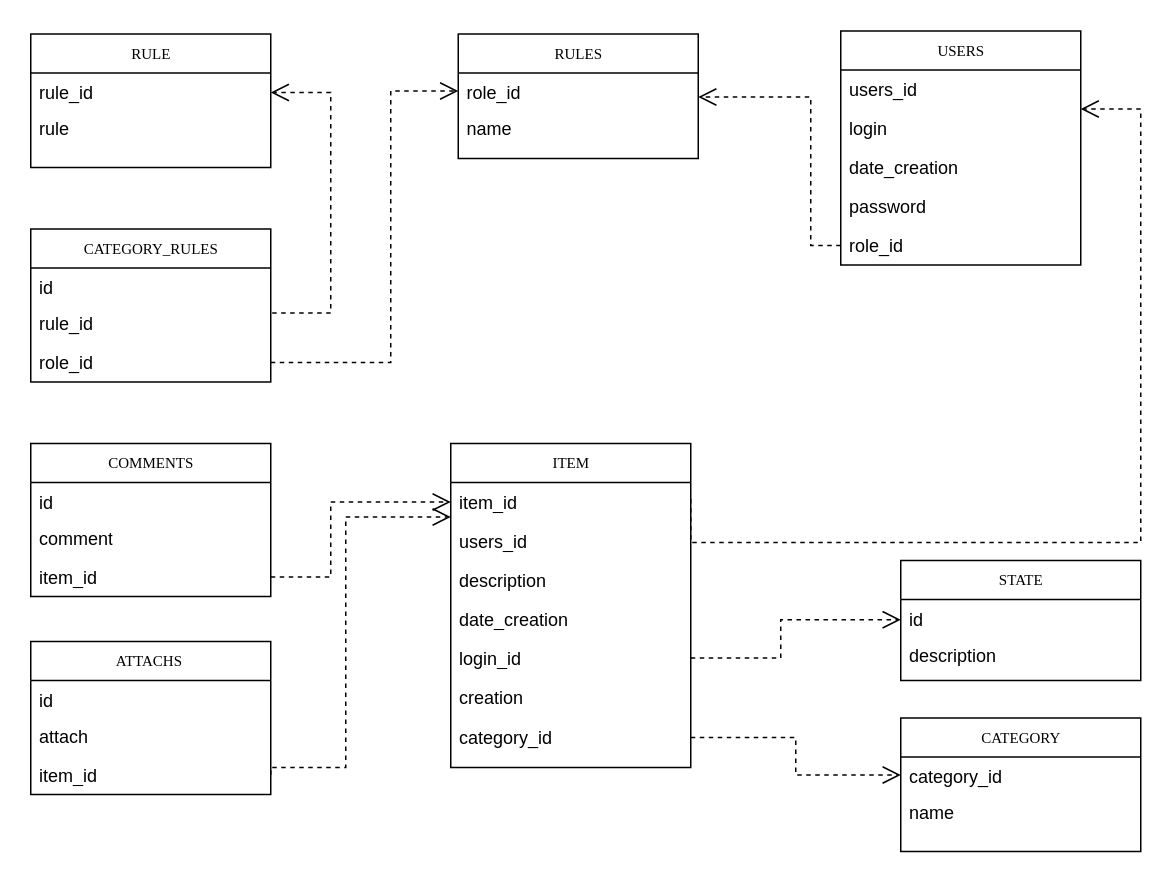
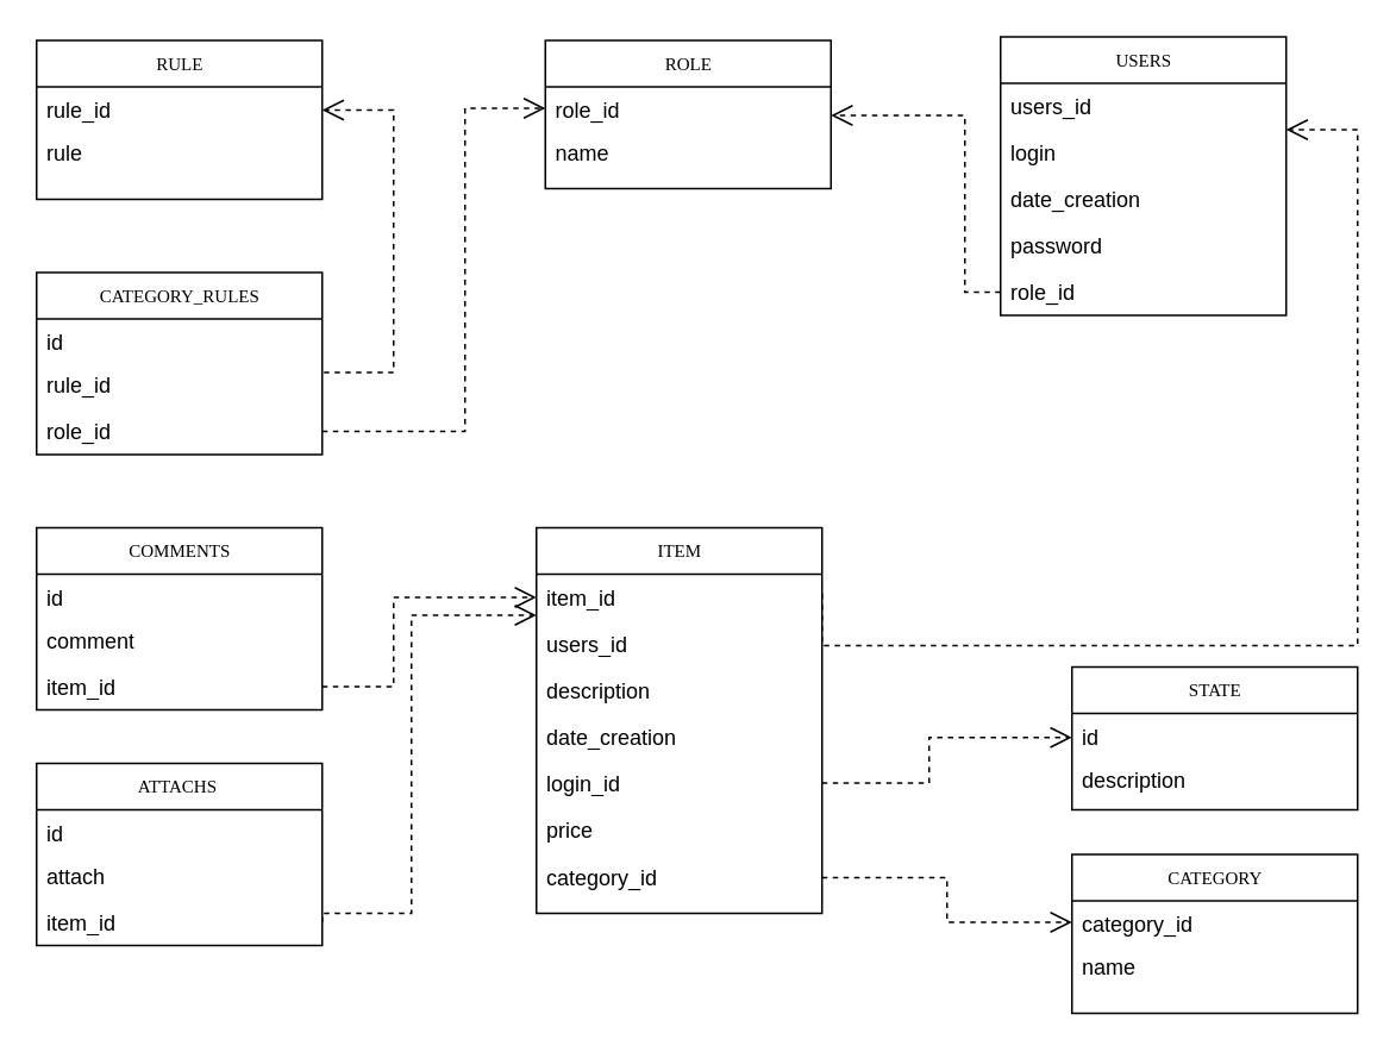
  <mxCell id="0" />
  <mxCell id="1" parent="0" />
  <mxCell id="2" value="USERS" style="swimlane;html=1;fontStyle=0;childLayout=stackLayout;horizontal=1;startSize=26;fillColor=none;horizontalStack=0;resizeParent=1;resizeLast=0;collapsible=1;marginBottom=0;swimlaneFillColor=#ffffff;rounded=0;shadow=0;comic=0;labelBackgroundColor=none;strokeColor=#000000;strokeWidth=1;fontFamily=Verdana;fontSize=10;fontColor=#000000;align=center;" parent="1" vertex="1"><mxGeometry x="560" y="20" width="160" height="156" as="geometry" /></mxCell>
  <mxCell id="3" value="users_id" style="text;html=1;strokeColor=none;fillColor=none;align=left;verticalAlign=top;spacingLeft=4;spacingRight=4;whiteSpace=wrap;overflow=hidden;rotatable=0;points=[[0,0.5],[1,0.5]];portConstraint=eastwest;" parent="2" vertex="1"><mxGeometry y="26" width="160" height="26" as="geometry" /></mxCell>
  <mxCell id="4" value="login" style="text;html=1;strokeColor=none;fillColor=none;align=left;verticalAlign=top;spacingLeft=4;spacingRight=4;whiteSpace=wrap;overflow=hidden;rotatable=0;points=[[0,0.5],[1,0.5]];portConstraint=eastwest;" parent="2" vertex="1"><mxGeometry y="52" width="160" height="26" as="geometry" /></mxCell>
  <mxCell id="5" value="date_creation" style="text;html=1;strokeColor=none;fillColor=none;align=left;verticalAlign=top;spacingLeft=4;spacingRight=4;whiteSpace=wrap;overflow=hidden;rotatable=0;points=[[0,0.5],[1,0.5]];portConstraint=eastwest;" vertex="1" parent="2"><mxGeometry y="78" width="160" height="26" as="geometry" /></mxCell>
  <mxCell id="6" value="password" style="text;html=1;strokeColor=none;fillColor=none;align=left;verticalAlign=top;spacingLeft=4;spacingRight=4;whiteSpace=wrap;overflow=hidden;rotatable=0;points=[[0,0.5],[1,0.5]];portConstraint=eastwest;" parent="2" vertex="1"><mxGeometry y="104" width="160" height="26" as="geometry" /></mxCell>
  <mxCell id="7" value="role_id" style="text;html=1;strokeColor=none;fillColor=none;align=left;verticalAlign=top;spacingLeft=4;spacingRight=4;whiteSpace=wrap;overflow=hidden;rotatable=0;points=[[0,0.5],[1,0.5]];portConstraint=eastwest;" parent="2" vertex="1"><mxGeometry y="130" width="160" height="26" as="geometry" /></mxCell>
- <mxCell id="8" value="RULES" style="swimlane;html=1;fontStyle=0;childLayout=stackLayout;horizontal=1;startSize=26;fillColor=none;horizontalStack=0;resizeParent=1;resizeLast=0;collapsible=1;marginBottom=0;swimlaneFillColor=#ffffff;rounded=0;shadow=0;comic=0;labelBackgroundColor=none;strokeColor=#000000;strokeWidth=1;fontFamily=Verdana;fontSize=10;fontColor=#000000;align=center;" parent="1" vertex="1"><mxGeometry x="305" y="22" width="160" height="83" as="geometry" /></mxCell>
+ <mxCell id="8" value="ROLE" style="swimlane;html=1;fontStyle=0;childLayout=stackLayout;horizontal=1;startSize=26;fillColor=none;horizontalStack=0;resizeParent=1;resizeLast=0;collapsible=1;marginBottom=0;swimlaneFillColor=#ffffff;rounded=0;shadow=0;comic=0;labelBackgroundColor=none;strokeColor=#000000;strokeWidth=1;fontFamily=Verdana;fontSize=10;fontColor=#000000;align=center;" parent="1" vertex="1"><mxGeometry x="305" y="22" width="160" height="83" as="geometry" /></mxCell>
  <mxCell id="9" value="role_id" style="text;html=1;strokeColor=none;fillColor=none;align=left;verticalAlign=top;spacingLeft=4;spacingRight=4;whiteSpace=wrap;overflow=hidden;rotatable=0;points=[[0,0.5],[1,0.5]];portConstraint=eastwest;" parent="8" vertex="1"><mxGeometry y="26" width="160" height="24" as="geometry" /></mxCell>
  <mxCell id="10" value="name" style="text;html=1;strokeColor=none;fillColor=none;align=left;verticalAlign=top;spacingLeft=4;spacingRight=4;whiteSpace=wrap;overflow=hidden;rotatable=0;points=[[0,0.5],[1,0.5]];portConstraint=eastwest;" parent="8" vertex="1"><mxGeometry y="50" width="160" height="26" as="geometry" /></mxCell>
  <mxCell id="11" style="edgeStyle=orthogonalEdgeStyle;rounded=0;html=1;dashed=1;labelBackgroundColor=none;startFill=0;endArrow=open;endFill=0;endSize=10;fontFamily=Verdana;fontSize=10;" parent="1" target="8" edge="1"><mxGeometry relative="1" as="geometry"><Array as="points"><mxPoint x="540" y="163" /><mxPoint x="540" y="64" /></Array><mxPoint x="560" y="163" as="sourcePoint" /></mxGeometry></mxCell>
  <mxCell id="12" style="edgeStyle=orthogonalEdgeStyle;rounded=0;html=1;dashed=1;labelBackgroundColor=none;startFill=0;endArrow=open;endFill=0;endSize=10;fontFamily=Verdana;fontSize=10;exitX=1;exitY=0.5;exitDx=0;exitDy=0;entryX=0;entryY=0.5;entryDx=0;entryDy=0;" parent="1" source="19" target="9" edge="1"><mxGeometry relative="1" as="geometry"><Array as="points"><mxPoint x="260" y="241" /><mxPoint x="260" y="60" /></Array><mxPoint x="190" y="231" as="sourcePoint" /><mxPoint x="520" y="82" as="targetPoint" /></mxGeometry></mxCell>
  <mxCell id="13" value="RULE" style="swimlane;html=1;fontStyle=0;childLayout=stackLayout;horizontal=1;startSize=26;fillColor=none;horizontalStack=0;resizeParent=1;resizeLast=0;collapsible=1;marginBottom=0;swimlaneFillColor=#ffffff;rounded=0;shadow=0;comic=0;labelBackgroundColor=none;strokeColor=#000000;strokeWidth=1;fontFamily=Verdana;fontSize=10;fontColor=#000000;align=center;" vertex="1" parent="1"><mxGeometry x="20" y="22" width="160" height="89" as="geometry" /></mxCell>
  <mxCell id="14" value="rule_id" style="text;html=1;strokeColor=none;fillColor=none;align=left;verticalAlign=top;spacingLeft=4;spacingRight=4;whiteSpace=wrap;overflow=hidden;rotatable=0;points=[[0,0.5],[1,0.5]];portConstraint=eastwest;" vertex="1" parent="13"><mxGeometry y="26" width="160" height="24" as="geometry" /></mxCell>
  <mxCell id="15" value="rule" style="text;html=1;strokeColor=none;fillColor=none;align=left;verticalAlign=top;spacingLeft=4;spacingRight=4;whiteSpace=wrap;overflow=hidden;rotatable=0;points=[[0,0.5],[1,0.5]];portConstraint=eastwest;" vertex="1" parent="13"><mxGeometry y="50" width="160" height="26" as="geometry" /></mxCell>
  <mxCell id="16" value="CATEGORY_RULES" style="swimlane;html=1;fontStyle=0;childLayout=stackLayout;horizontal=1;startSize=26;fillColor=none;horizontalStack=0;resizeParent=1;resizeLast=0;collapsible=1;marginBottom=0;swimlaneFillColor=#ffffff;rounded=0;shadow=0;comic=0;labelBackgroundColor=none;strokeColor=#000000;strokeWidth=1;fontFamily=Verdana;fontSize=10;fontColor=#000000;align=center;" vertex="1" parent="1"><mxGeometry x="20" y="152" width="160" height="102" as="geometry" /></mxCell>
  <mxCell id="17" value="id" style="text;html=1;strokeColor=none;fillColor=none;align=left;verticalAlign=top;spacingLeft=4;spacingRight=4;whiteSpace=wrap;overflow=hidden;rotatable=0;points=[[0,0.5],[1,0.5]];portConstraint=eastwest;" vertex="1" parent="16"><mxGeometry y="26" width="160" height="24" as="geometry" /></mxCell>
  <mxCell id="18" value="rule_id" style="text;html=1;strokeColor=none;fillColor=none;align=left;verticalAlign=top;spacingLeft=4;spacingRight=4;whiteSpace=wrap;overflow=hidden;rotatable=0;points=[[0,0.5],[1,0.5]];portConstraint=eastwest;" vertex="1" parent="16"><mxGeometry y="50" width="160" height="26" as="geometry" /></mxCell>
  <mxCell id="19" value="role_id" style="text;html=1;strokeColor=none;fillColor=none;align=left;verticalAlign=top;spacingLeft=4;spacingRight=4;whiteSpace=wrap;overflow=hidden;rotatable=0;points=[[0,0.5],[1,0.5]];portConstraint=eastwest;" vertex="1" parent="16"><mxGeometry y="76" width="160" height="26" as="geometry" /></mxCell>
  <mxCell id="20" style="edgeStyle=orthogonalEdgeStyle;rounded=0;html=1;dashed=1;labelBackgroundColor=none;startFill=0;endArrow=open;endFill=0;endSize=10;fontFamily=Verdana;fontSize=10;exitX=1.006;exitY=0.231;exitDx=0;exitDy=0;exitPerimeter=0;" edge="1" parent="1" source="18"><mxGeometry relative="1" as="geometry"><Array as="points"><mxPoint x="220" y="208" /><mxPoint x="220" y="61" /></Array><mxPoint x="240" y="201" as="sourcePoint" /><mxPoint x="180" y="61" as="targetPoint" /></mxGeometry></mxCell>
  <mxCell id="21" value="ITEM" style="swimlane;html=1;fontStyle=0;childLayout=stackLayout;horizontal=1;startSize=26;fillColor=none;horizontalStack=0;resizeParent=1;resizeLast=0;collapsible=1;marginBottom=0;swimlaneFillColor=#ffffff;rounded=0;shadow=0;comic=0;labelBackgroundColor=none;strokeColor=#000000;strokeWidth=1;fontFamily=Verdana;fontSize=10;fontColor=#000000;align=center;" vertex="1" parent="1"><mxGeometry x="300" y="295" width="160" height="216" as="geometry" /></mxCell>
  <mxCell id="22" value="item_id" style="text;html=1;strokeColor=none;fillColor=none;align=left;verticalAlign=top;spacingLeft=4;spacingRight=4;whiteSpace=wrap;overflow=hidden;rotatable=0;points=[[0,0.5],[1,0.5]];portConstraint=eastwest;" vertex="1" parent="21"><mxGeometry y="26" width="160" height="26" as="geometry" /></mxCell>
  <mxCell id="23" value="users_id" style="text;html=1;strokeColor=none;fillColor=none;align=left;verticalAlign=top;spacingLeft=4;spacingRight=4;whiteSpace=wrap;overflow=hidden;rotatable=0;points=[[0,0.5],[1,0.5]];portConstraint=eastwest;" vertex="1" parent="21"><mxGeometry y="52" width="160" height="26" as="geometry" /></mxCell>
  <mxCell id="24" value="description" style="text;html=1;strokeColor=none;fillColor=none;align=left;verticalAlign=top;spacingLeft=4;spacingRight=4;whiteSpace=wrap;overflow=hidden;rotatable=0;points=[[0,0.5],[1,0.5]];portConstraint=eastwest;" vertex="1" parent="21"><mxGeometry y="78" width="160" height="26" as="geometry" /></mxCell>
  <mxCell id="25" value="date_creation" style="text;html=1;strokeColor=none;fillColor=none;align=left;verticalAlign=top;spacingLeft=4;spacingRight=4;whiteSpace=wrap;overflow=hidden;rotatable=0;points=[[0,0.5],[1,0.5]];portConstraint=eastwest;" vertex="1" parent="21"><mxGeometry y="104" width="160" height="26" as="geometry" /></mxCell>
  <mxCell id="26" value="login_id" style="text;html=1;strokeColor=none;fillColor=none;align=left;verticalAlign=top;spacingLeft=4;spacingRight=4;whiteSpace=wrap;overflow=hidden;rotatable=0;points=[[0,0.5],[1,0.5]];portConstraint=eastwest;" vertex="1" parent="21"><mxGeometry y="130" width="160" height="26" as="geometry" /></mxCell>
- <mxCell id="27" value="creation" style="text;html=1;strokeColor=none;fillColor=none;align=left;verticalAlign=top;spacingLeft=4;spacingRight=4;whiteSpace=wrap;overflow=hidden;rotatable=0;points=[[0,0.5],[1,0.5]];portConstraint=eastwest;" vertex="1" parent="21"><mxGeometry y="156" width="160" height="26" as="geometry" /></mxCell>
+ <mxCell id="27" value="price" style="text;html=1;strokeColor=none;fillColor=none;align=left;verticalAlign=top;spacingLeft=4;spacingRight=4;whiteSpace=wrap;overflow=hidden;rotatable=0;points=[[0,0.5],[1,0.5]];portConstraint=eastwest;" vertex="1" parent="21"><mxGeometry y="156" width="160" height="26" as="geometry" /></mxCell>
  <mxCell id="28" style="edgeStyle=orthogonalEdgeStyle;rounded=0;html=1;dashed=1;labelBackgroundColor=none;startFill=0;endArrow=open;endFill=0;endSize=10;fontFamily=Verdana;fontSize=10;" edge="1" parent="1"><mxGeometry relative="1" as="geometry"><Array as="points"><mxPoint x="460" y="361" /><mxPoint x="760" y="361" /><mxPoint x="760" y="72" /></Array><mxPoint x="460" y="332" as="sourcePoint" /><mxPoint x="720" y="72" as="targetPoint" /></mxGeometry></mxCell>
  <mxCell id="29" value="category_id" style="text;html=1;strokeColor=none;fillColor=none;align=left;verticalAlign=top;spacingLeft=4;spacingRight=4;whiteSpace=wrap;overflow=hidden;rotatable=0;points=[[0,0.5],[1,0.5]];portConstraint=eastwest;" vertex="1" parent="1"><mxGeometry x="300" y="478" width="160" height="26" as="geometry" /></mxCell>
  <mxCell id="30" value="CATEGORY" style="swimlane;html=1;fontStyle=0;childLayout=stackLayout;horizontal=1;startSize=26;fillColor=none;horizontalStack=0;resizeParent=1;resizeLast=0;collapsible=1;marginBottom=0;swimlaneFillColor=#ffffff;rounded=0;shadow=0;comic=0;labelBackgroundColor=none;strokeColor=#000000;strokeWidth=1;fontFamily=Verdana;fontSize=10;fontColor=#000000;align=center;" vertex="1" parent="1"><mxGeometry x="600" y="478" width="160" height="89" as="geometry" /></mxCell>
  <mxCell id="31" value="category_id" style="text;html=1;strokeColor=none;fillColor=none;align=left;verticalAlign=top;spacingLeft=4;spacingRight=4;whiteSpace=wrap;overflow=hidden;rotatable=0;points=[[0,0.5],[1,0.5]];portConstraint=eastwest;" vertex="1" parent="30"><mxGeometry y="26" width="160" height="24" as="geometry" /></mxCell>
  <mxCell id="32" value="name" style="text;html=1;strokeColor=none;fillColor=none;align=left;verticalAlign=top;spacingLeft=4;spacingRight=4;whiteSpace=wrap;overflow=hidden;rotatable=0;points=[[0,0.5],[1,0.5]];portConstraint=eastwest;" vertex="1" parent="30"><mxGeometry y="50" width="160" height="26" as="geometry" /></mxCell>
  <mxCell id="33" value="COMMENTS" style="swimlane;html=1;fontStyle=0;childLayout=stackLayout;horizontal=1;startSize=26;fillColor=none;horizontalStack=0;resizeParent=1;resizeLast=0;collapsible=1;marginBottom=0;swimlaneFillColor=#ffffff;rounded=0;shadow=0;comic=0;labelBackgroundColor=none;strokeColor=#000000;strokeWidth=1;fontFamily=Verdana;fontSize=10;fontColor=#000000;align=center;" vertex="1" parent="1"><mxGeometry x="20" y="295" width="160" height="102" as="geometry" /></mxCell>
  <mxCell id="34" value="id" style="text;html=1;strokeColor=none;fillColor=none;align=left;verticalAlign=top;spacingLeft=4;spacingRight=4;whiteSpace=wrap;overflow=hidden;rotatable=0;points=[[0,0.5],[1,0.5]];portConstraint=eastwest;" vertex="1" parent="33"><mxGeometry y="26" width="160" height="24" as="geometry" /></mxCell>
  <mxCell id="35" value="comment" style="text;html=1;strokeColor=none;fillColor=none;align=left;verticalAlign=top;spacingLeft=4;spacingRight=4;whiteSpace=wrap;overflow=hidden;rotatable=0;points=[[0,0.5],[1,0.5]];portConstraint=eastwest;" vertex="1" parent="33"><mxGeometry y="50" width="160" height="26" as="geometry" /></mxCell>
  <mxCell id="36" value="item_id" style="text;html=1;strokeColor=none;fillColor=none;align=left;verticalAlign=top;spacingLeft=4;spacingRight=4;whiteSpace=wrap;overflow=hidden;rotatable=0;points=[[0,0.5],[1,0.5]];portConstraint=eastwest;" vertex="1" parent="33"><mxGeometry y="76" width="160" height="26" as="geometry" /></mxCell>
  <mxCell id="37" style="edgeStyle=orthogonalEdgeStyle;rounded=0;html=1;dashed=1;labelBackgroundColor=none;startFill=0;endArrow=open;endFill=0;endSize=10;fontFamily=Verdana;fontSize=10;exitX=1;exitY=0.5;exitDx=0;exitDy=0;entryX=0;entryY=0.5;entryDx=0;entryDy=0;" edge="1" parent="1" source="36" target="22"><mxGeometry relative="1" as="geometry"><Array as="points"><mxPoint x="220" y="384" /><mxPoint x="220" y="334" /></Array><mxPoint x="181" y="337" as="sourcePoint" /><mxPoint x="180" y="190" as="targetPoint" /></mxGeometry></mxCell>
  <mxCell id="38" value="&lt;span&gt;ATTACHS&amp;nbsp;&lt;/span&gt;" style="swimlane;html=1;fontStyle=0;childLayout=stackLayout;horizontal=1;startSize=26;fillColor=none;horizontalStack=0;resizeParent=1;resizeLast=0;collapsible=1;marginBottom=0;swimlaneFillColor=#ffffff;rounded=0;shadow=0;comic=0;labelBackgroundColor=none;strokeColor=#000000;strokeWidth=1;fontFamily=Verdana;fontSize=10;fontColor=#000000;align=center;" vertex="1" parent="1"><mxGeometry x="20" y="427" width="160" height="102" as="geometry" /></mxCell>
  <mxCell id="39" value="id" style="text;html=1;strokeColor=none;fillColor=none;align=left;verticalAlign=top;spacingLeft=4;spacingRight=4;whiteSpace=wrap;overflow=hidden;rotatable=0;points=[[0,0.5],[1,0.5]];portConstraint=eastwest;" vertex="1" parent="38"><mxGeometry y="26" width="160" height="24" as="geometry" /></mxCell>
  <mxCell id="40" value="attach" style="text;html=1;strokeColor=none;fillColor=none;align=left;verticalAlign=top;spacingLeft=4;spacingRight=4;whiteSpace=wrap;overflow=hidden;rotatable=0;points=[[0,0.5],[1,0.5]];portConstraint=eastwest;" vertex="1" parent="38"><mxGeometry y="50" width="160" height="26" as="geometry" /></mxCell>
  <mxCell id="41" value="item_id" style="text;html=1;strokeColor=none;fillColor=none;align=left;verticalAlign=top;spacingLeft=4;spacingRight=4;whiteSpace=wrap;overflow=hidden;rotatable=0;points=[[0,0.5],[1,0.5]];portConstraint=eastwest;" vertex="1" parent="38"><mxGeometry y="76" width="160" height="26" as="geometry" /></mxCell>
  <mxCell id="42" style="edgeStyle=orthogonalEdgeStyle;rounded=0;html=1;dashed=1;labelBackgroundColor=none;startFill=0;endArrow=open;endFill=0;endSize=10;fontFamily=Verdana;fontSize=10;exitX=1;exitY=0.5;exitDx=0;exitDy=0;" edge="1" parent="1" source="41"><mxGeometry relative="1" as="geometry"><Array as="points"><mxPoint x="180" y="511" /><mxPoint x="230" y="511" /><mxPoint x="230" y="344" /></Array><mxPoint x="190" y="394" as="sourcePoint" /><mxPoint x="300" y="344" as="targetPoint" /></mxGeometry></mxCell>
  <mxCell id="43" value="STATE" style="swimlane;html=1;fontStyle=0;childLayout=stackLayout;horizontal=1;startSize=26;fillColor=none;horizontalStack=0;resizeParent=1;resizeLast=0;collapsible=1;marginBottom=0;swimlaneFillColor=#ffffff;rounded=0;shadow=0;comic=0;labelBackgroundColor=none;strokeColor=#000000;strokeWidth=1;fontFamily=Verdana;fontSize=10;fontColor=#000000;align=center;" vertex="1" parent="1"><mxGeometry x="600" y="373" width="160" height="80" as="geometry" /></mxCell>
  <mxCell id="44" value="id" style="text;html=1;strokeColor=none;fillColor=none;align=left;verticalAlign=top;spacingLeft=4;spacingRight=4;whiteSpace=wrap;overflow=hidden;rotatable=0;points=[[0,0.5],[1,0.5]];portConstraint=eastwest;" vertex="1" parent="43"><mxGeometry y="26" width="160" height="24" as="geometry" /></mxCell>
  <mxCell id="45" value="description" style="text;html=1;strokeColor=none;fillColor=none;align=left;verticalAlign=top;spacingLeft=4;spacingRight=4;whiteSpace=wrap;overflow=hidden;rotatable=0;points=[[0,0.5],[1,0.5]];portConstraint=eastwest;" vertex="1" parent="43"><mxGeometry y="50" width="160" height="26" as="geometry" /></mxCell>
  <mxCell id="46" style="edgeStyle=orthogonalEdgeStyle;rounded=0;html=1;dashed=1;labelBackgroundColor=none;startFill=0;endArrow=open;endFill=0;endSize=10;fontFamily=Verdana;fontSize=10;exitX=1;exitY=0.5;exitDx=0;exitDy=0;" edge="1" parent="1" source="29" target="31"><mxGeometry relative="1" as="geometry"><Array as="points"><mxPoint x="530" y="491" /><mxPoint x="530" y="516" /></Array><mxPoint x="460" y="602" as="sourcePoint" /><mxPoint x="600" y="443" as="targetPoint" /></mxGeometry></mxCell>
  <mxCell id="47" style="edgeStyle=orthogonalEdgeStyle;rounded=0;html=1;dashed=1;labelBackgroundColor=none;startFill=0;endArrow=open;endFill=0;endSize=10;fontFamily=Verdana;fontSize=10;exitX=1;exitY=0.5;exitDx=0;exitDy=0;" edge="1" parent="1" source="26"><mxGeometry relative="1" as="geometry"><Array as="points"><mxPoint x="520" y="438" /><mxPoint x="520" y="413" /></Array><mxPoint x="460" y="387.5" as="sourcePoint" /><mxPoint x="600" y="412.5" as="targetPoint" /></mxGeometry></mxCell>
